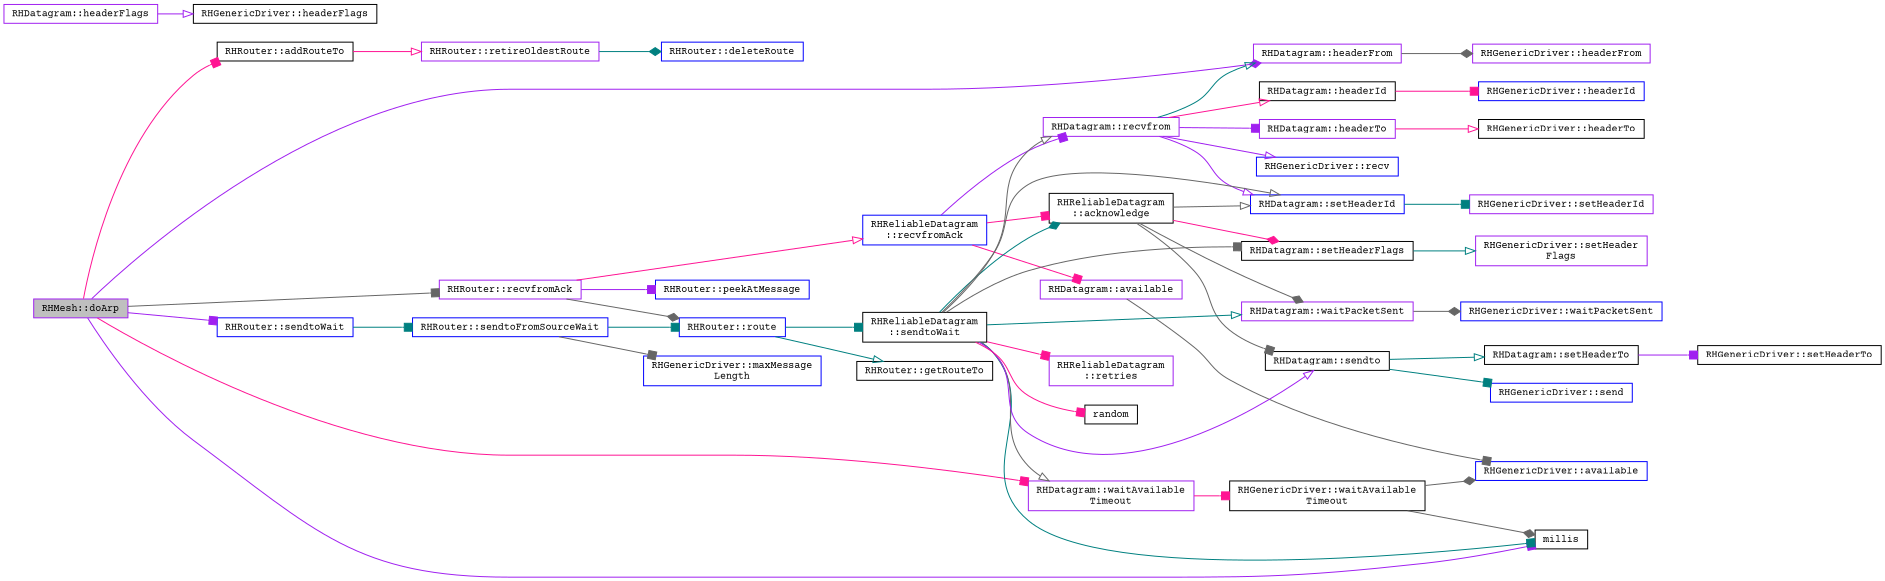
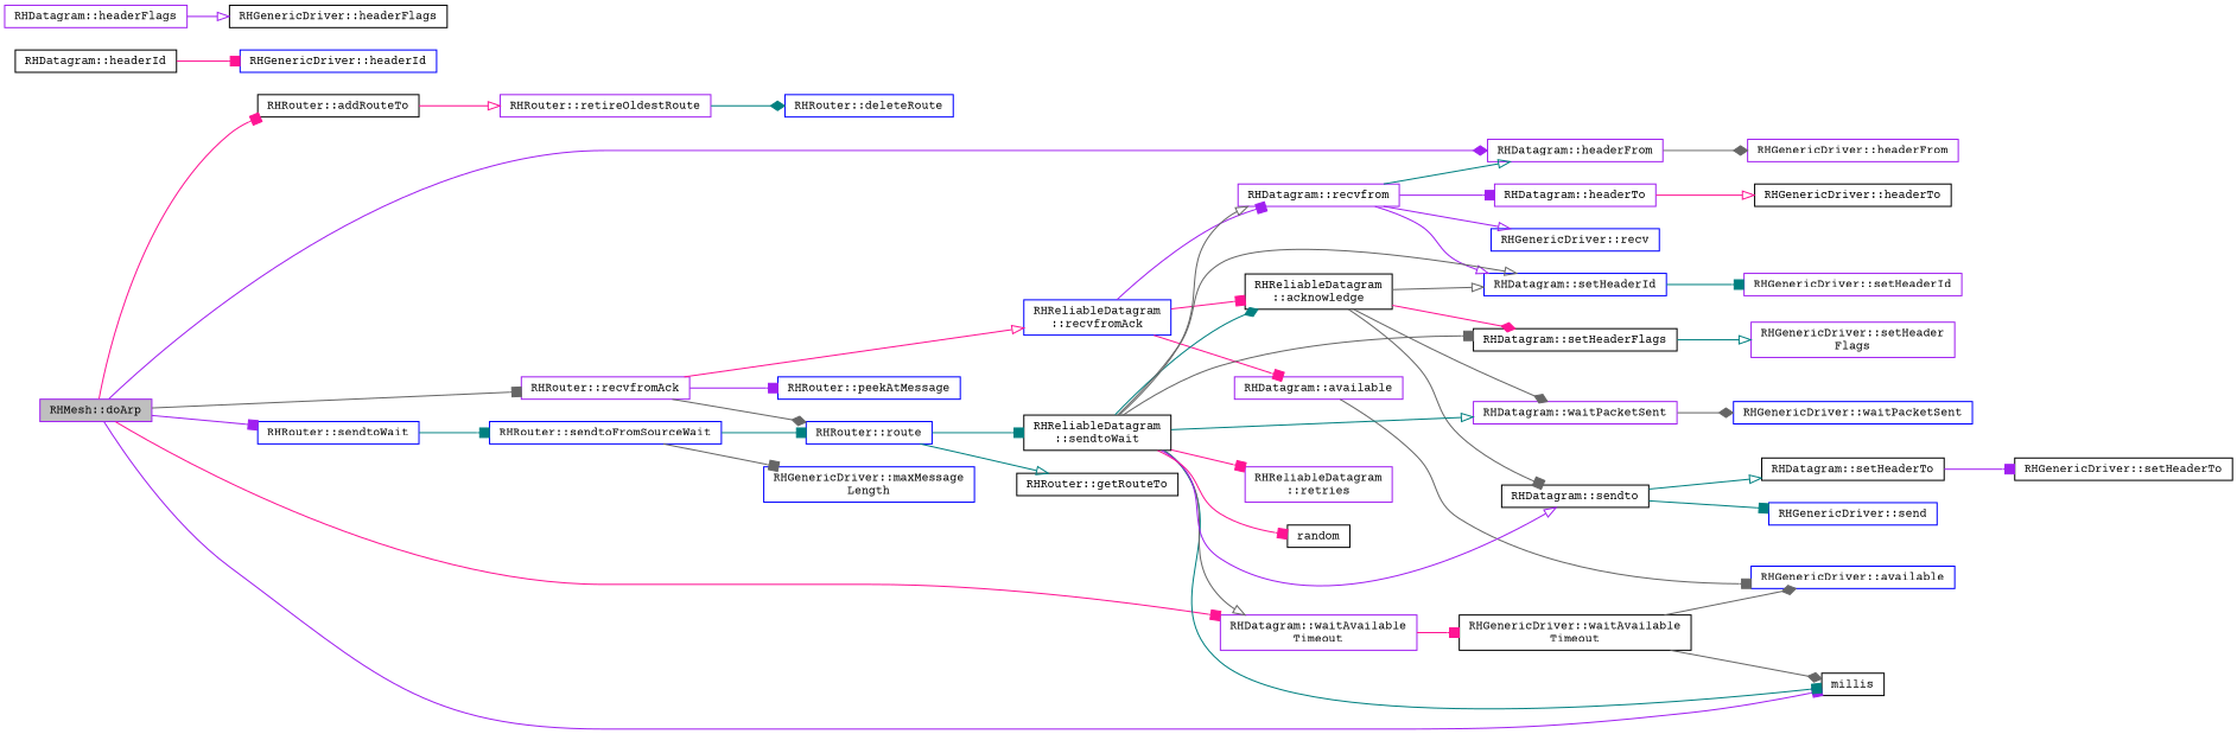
  digraph {
    fontname="Courier Prime"
    rankdir=LR
    node [color=purple fillcolor=white fontname="Courier Prime" fontsize=10 shape=record style=filled]
    edge [arrowhead=box color=gray40 fontname="Courier Prime" fontsize=10 labelfontname=Helvetica labelfontsize=10 style=solid]
    n1 [fillcolor=grey75 fontcolor=black height=0.2 label="RHMesh::doArp" width=0.4]
    n2 [color=black height=0.2 label="RHRouter::addRouteTo" width=0.4]
    n3 [height=0.2 label="RHDatagram::headerFrom" width=0.4]
    n4 [color=black height=0.2 label=millis width=0.4]
    n5 [height=0.2 label="RHRouter::recvfromAck" width=0.4]
    n6 [height=0.2 label="RHDatagram::waitAvailable\lTimeout" width=0.4]
    n7 [color=blue height=0.2 label="RHRouter::sendtoWait" width=0.4]
    n8 [height=0.2 label="RHRouter::retireOldestRoute" width=0.4]
    n9 [height=0.2 label="RHGenericDriver::headerFrom" width=0.4]
    n10 [color=blue height=0.2 label="RHRouter::peekAtMessage" width=0.4]
    n11 [color=blue height=0.2 label="RHReliableDatagram\l::recvfromAck" width=0.4]
    n12 [color=blue height=0.2 label="RHRouter::route" width=0.4]
    n13 [color=black height=0.2 label="RHGenericDriver::waitAvailable\lTimeout" width=0.4]
    n14 [color=blue height=0.2 label="RHRouter::sendtoFromSourceWait" width=0.4]
    n15 [color=blue height=0.2 label="RHRouter::deleteRoute" width=0.4]
    n16 [color=black height=0.2 label="RHReliableDatagram\l::acknowledge" width=0.4]
    n17 [height=0.2 label="RHDatagram::available" width=0.4]
    n18 [height=0.2 label="RHDatagram::recvfrom" width=0.4]
    n19 [color=black height=0.2 label="RHRouter::getRouteTo" width=0.4]
    n20 [color=black height=0.2 label="RHReliableDatagram\l::sendtoWait" width=0.4]
    n21 [color=black height=0.2 label="RHDatagram::sendto" width=0.4]
    n22 [color=black height=0.2 label="RHDatagram::setHeaderFlags" width=0.4]
    n23 [color=blue height=0.2 label="RHDatagram::setHeaderId" width=0.4]
    n24 [height=0.2 label="RHDatagram::waitPacketSent" width=0.4]
    n25 [color=blue height=0.2 label="RHGenericDriver::available" width=0.4]
    n26 [color=black height=0.2 label="RHDatagram::headerId" width=0.4]
    n27 [height=0.2 label="RHDatagram::headerTo" width=0.4]
    n28 [color=blue height=0.2 label="RHGenericDriver::recv" width=0.4]
    n29 [color=blue height=0.2 label="RHGenericDriver::send" width=0.4]
    n30 [color=black height=0.2 label="RHDatagram::setHeaderTo" width=0.4]
    n31 [height=0.2 label="RHGenericDriver::setHeader\lFlags" width=0.4]
    n32 [height=0.2 label="RHGenericDriver::setHeaderId" width=0.4]
    n33 [color=blue height=0.2 label="RHGenericDriver::waitPacketSent" width=0.4]
    n34 [color=black height=0.2 label="RHGenericDriver::setHeaderTo" width=0.4]
    n35 [height=0.2 label="RHDatagram::headerFlags" width=0.4]
    n36 [color=black height=0.2 label="RHGenericDriver::headerFlags" width=0.4]
    n37 [color=blue height=0.2 label="RHGenericDriver::headerId" width=0.4]
    n38 [color=black height=0.2 label="RHGenericDriver::headerTo" width=0.4]
    n39 [color=black height=0.2 label=random width=0.4]
    n40 [height=0.2 label="RHReliableDatagram\l::retries" width=0.4]
    n41 [color=blue height=0.2 label="RHGenericDriver::maxMessage\lLength" width=0.4]
    n1 -> n2 [color=deeppink]
    n1 -> n3 [arrowhead=diamond color=purple]
    n1 -> n4 [color=purple]
    n1 -> n5
    n1 -> n6 [color=deeppink]
    n1 -> n7 [color=purple]
    n2 -> n8 [arrowhead=onormal color=deeppink]
    n3 -> n9 [arrowhead=diamond]
    n5 -> n10 [color=purple]
    n5 -> n11 [arrowhead=onormal color=deeppink]
    n5 -> n12 [arrowhead=diamond]
    n6 -> n13 [color=deeppink]
    n7 -> n14 [color=teal]
    n8 -> n15 [arrowhead=diamond color=teal]
    n11 -> n16 [color=deeppink]
    n11 -> n17 [color=deeppink]
    n11 -> n18 [color=purple]
    n12 -> n19 [arrowhead=onormal color=teal]
    n12 -> n20 [color=teal]
    n13 -> n4 [arrowhead=diamond]
    n13 -> n25 [arrowhead=diamond]
    n14 -> n12 [color=teal]
    n14 -> n41
    n16 -> n21
    n16 -> n22 [arrowhead=diamond color=deeppink]
    n16 -> n23 [arrowhead=onormal]
    n16 -> n24 [arrowhead=diamond]
    n17 -> n25
    n18 -> n3 [arrowhead=onormal color=teal]
    n18 -> n23 [arrowhead=onormal color=purple]
-   n18 -> n26 [arrowhead=onormal color=deeppink]
    n18 -> n27 [color=purple]
    n18 -> n28 [arrowhead=onormal color=purple]
    n20 -> n4 [color=teal]
    n20 -> n6 [arrowhead=onormal]
    n20 -> n16 [arrowhead=diamond color=teal]
    n20 -> n18 [arrowhead=onormal]
    n20 -> n21 [arrowhead=onormal color=purple]
    n20 -> n22
    n20 -> n23 [arrowhead=onormal]
    n20 -> n24 [arrowhead=onormal color=teal]
    n20 -> n39 [color=deeppink]
    n20 -> n40 [color=deeppink]
    n21 -> n29 [color=teal]
    n21 -> n30 [arrowhead=onormal color=teal]
    n22 -> n31 [arrowhead=onormal color=teal]
    n23 -> n32 [color=teal]
    n24 -> n33 [arrowhead=diamond]
    n26 -> n37 [color=deeppink]
    n27 -> n38 [arrowhead=onormal color=deeppink]
    n30 -> n34 [color=purple]
    n35 -> n36 [arrowhead=onormal color=purple]
  }
